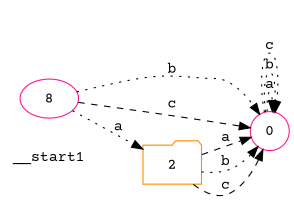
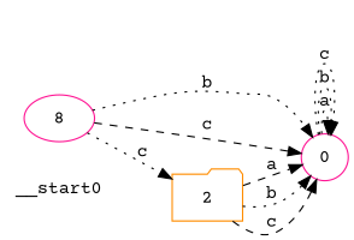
  digraph {
    fontname="Courier Prime"
    rankdir=LR
    node [color=darkorange fontname="Courier Prime" fillcolor=white style=filled]
    edge [fontname="Courier Prime" style=dotted]
-   __start0 [shape=none label=__start1 fillcolor="" style=""]
+   __start0 [shape=none fillcolor="" style=""]
    n2 [color=deeppink label=0 shape=circle]
    n3 [color=deeppink label=8 shape=ellipse style="rounded,filled"]
    n4 [label=2 shape=folder]
    n2 -> n2 [label=a]
    n2 -> n2 [label=b]
    n2 -> n2 [label=c]
    n3 -> n2 [label=b]
    n3 -> n2 [label=c style=dashed]
-   n3 -> n4 [label=a]
+   n3 -> n4 [label=c]
    n4 -> n2 [label=a style=dashed]
    n4 -> n2 [label=b]
    n4 -> n2 [label=c style=dashed]
  }
